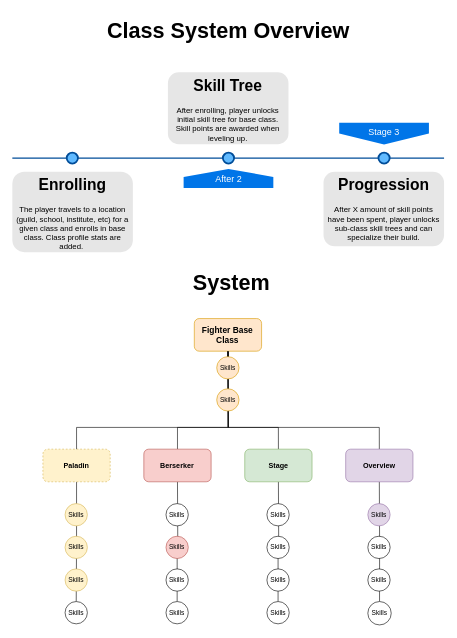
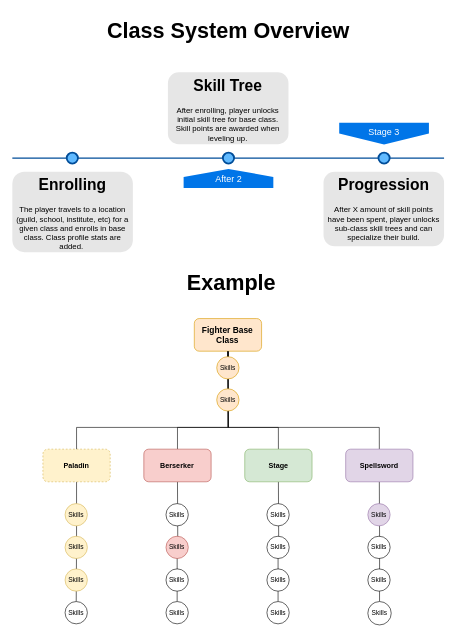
  <mxCell id="0" />
  <mxCell id="1" parent="0" />
  <mxCell id="2" style="edgeStyle=orthogonalEdgeStyle;shape=connector;rounded=0;orthogonalLoop=1;jettySize=auto;html=1;exitX=0.5;exitY=1;exitDx=0;exitDy=0;entryX=0.5;entryY=0;entryDx=0;entryDy=0;labelBackgroundColor=default;strokeColor=default;align=center;verticalAlign=middle;fontFamily=Helvetica;fontSize=11;fontColor=default;endArrow=none;endFill=0;" parent="1" source="26" target="31" edge="1"><mxGeometry relative="1" as="geometry" /></mxCell>
  <mxCell id="3" value="" style="edgeStyle=orthogonalEdgeStyle;shape=connector;rounded=0;orthogonalLoop=1;jettySize=auto;html=1;exitX=0.5;exitY=0;exitDx=0;exitDy=0;labelBackgroundColor=default;strokeColor=default;align=center;verticalAlign=middle;fontFamily=Helvetica;fontSize=11;fontColor=default;endArrow=none;endFill=0;" parent="1" source="24" target="45" edge="1"><mxGeometry relative="1" as="geometry"><mxPoint x="379.57" y="585.206" as="targetPoint" /><mxPoint x="632.038" y="748.567" as="sourcePoint" /><Array as="points"><mxPoint x="632.973" y="712.265" /><mxPoint x="380.505" y="712.265" /><mxPoint x="380.505" y="585.206" /></Array></mxGeometry></mxCell>
  <mxCell id="4" style="edgeStyle=orthogonalEdgeStyle;shape=connector;rounded=0;orthogonalLoop=1;jettySize=auto;html=1;exitX=0.5;exitY=1;exitDx=0;exitDy=0;entryX=0.5;entryY=0;entryDx=0;entryDy=0;labelBackgroundColor=default;strokeColor=default;align=center;verticalAlign=middle;fontFamily=Helvetica;fontSize=11;fontColor=default;endArrow=none;endFill=0;" parent="1" target="35" edge="1"><mxGeometry relative="1" as="geometry"><mxPoint x="295.414" y="803.021" as="sourcePoint" /></mxGeometry></mxCell>
  <mxCell id="5" style="edgeStyle=orthogonalEdgeStyle;shape=connector;rounded=0;orthogonalLoop=1;jettySize=auto;html=1;exitX=0.5;exitY=1;exitDx=0;exitDy=0;entryX=0.5;entryY=0;entryDx=0;entryDy=0;labelBackgroundColor=default;strokeColor=default;align=center;verticalAlign=middle;fontFamily=Helvetica;fontSize=11;fontColor=default;endArrow=none;endFill=0;" parent="1" target="43" edge="1"><mxGeometry relative="1" as="geometry"><mxPoint x="632.038" y="803.021" as="sourcePoint" /></mxGeometry></mxCell>
  <mxCell id="6" style="edgeStyle=orthogonalEdgeStyle;shape=connector;rounded=0;orthogonalLoop=1;jettySize=auto;html=1;exitX=0.5;exitY=1;exitDx=0;exitDy=0;entryX=0.5;entryY=0;entryDx=0;entryDy=0;labelBackgroundColor=default;strokeColor=default;align=center;verticalAlign=middle;fontFamily=Helvetica;fontSize=11;fontColor=default;endArrow=none;endFill=0;" parent="1" target="39" edge="1"><mxGeometry relative="1" as="geometry"><mxPoint x="463.726" y="803.021" as="sourcePoint" /></mxGeometry></mxCell>
  <mxCell id="7" value="" style="line;strokeWidth=2;html=1;fillColor=none;fontSize=28;fontColor=#004D99;strokeColor=#004D99;container=0;" parent="1" vertex="1"><mxGeometry x="20" y="258.622" width="720" height="9.076" as="geometry" /></mxCell>
  <mxCell id="8" value="&lt;span&gt;Stage 3&lt;/span&gt;" style="shape=offPageConnector;whiteSpace=wrap;html=1;fillColor=#0075E8;fontSize=15;fontColor=#FFFFFF;size=0.509;verticalAlign=top;strokeColor=none;container=0;" parent="1" vertex="1"><mxGeometry x="565.143" y="204.168" width="149.61" height="36.303" as="geometry" /></mxCell>
  <mxCell id="9" value="&lt;span&gt;After 2&lt;/span&gt;" style="shape=offPageConnector;whiteSpace=wrap;html=1;fillColor=#0075E8;fontSize=15;fontColor=#FFFFFF;size=0.418;flipV=1;verticalAlign=bottom;strokeColor=none;spacingBottom=4;container=0;" parent="1" vertex="1"><mxGeometry x="305.662" y="281.311" width="149.61" height="31.765" as="geometry" /></mxCell>
  <mxCell id="10" value="" style="ellipse;whiteSpace=wrap;html=1;fillColor=#61BAFF;fontSize=28;fontColor=#004D99;strokeWidth=3;strokeColor=#004D99;container=0;" parent="1" vertex="1"><mxGeometry x="110.701" y="254.084" width="18.701" height="18.151" as="geometry" /></mxCell>
  <mxCell id="11" value="" style="ellipse;whiteSpace=wrap;html=1;fillColor=#61BAFF;fontSize=28;fontColor=#004D99;strokeWidth=3;strokeColor=#004D99;container=0;" parent="1" vertex="1"><mxGeometry x="371.117" y="254.084" width="18.701" height="18.151" as="geometry" /></mxCell>
  <mxCell id="12" value="" style="ellipse;whiteSpace=wrap;html=1;fillColor=#61BAFF;fontSize=28;fontColor=#004D99;strokeWidth=3;strokeColor=#004D99;container=0;" parent="1" vertex="1"><mxGeometry x="630.597" y="254.084" width="18.701" height="18.151" as="geometry" /></mxCell>
  <mxCell id="13" value="&lt;h1&gt;Enrolling&lt;/h1&gt;&lt;p&gt;The player travels to a location (guild, school, institute, etc) for a given class and enrolls in base class. Class profile stats are added.&amp;nbsp;&lt;/p&gt;" style="text;html=1;spacing=5;spacingTop=-20;whiteSpace=wrap;overflow=hidden;strokeColor=none;strokeWidth=3;fillColor=#E6E6E6;fontSize=13;fontColor=#000000;align=center;rounded=1;container=0;" parent="1" vertex="1"><mxGeometry x="20" y="285.85" width="201.04" height="134.15" as="geometry" /></mxCell>
  <mxCell id="14" value="&lt;h1&gt;Skill Tree&lt;/h1&gt;&lt;p&gt;After enrolling, player unlocks initial skill tree for base class. Skill points are awarded when leveling up.&lt;/p&gt;" style="text;html=1;spacing=5;spacingTop=-20;whiteSpace=wrap;overflow=hidden;strokeColor=none;strokeWidth=3;fillColor=#E6E6E6;fontSize=13;fontColor=#000000;align=center;rounded=1;container=0;" parent="1" vertex="1"><mxGeometry x="279.48" y="120" width="201.04" height="120" as="geometry" /></mxCell>
  <mxCell id="15" value="&lt;h1&gt;Progression&lt;/h1&gt;&lt;div&gt;After X amount of skill points have been spent, player unlocks sub-class skill trees and can specialize their build.&lt;/div&gt;" style="text;html=1;spacing=5;spacingTop=-20;whiteSpace=wrap;overflow=hidden;strokeColor=none;strokeWidth=3;fillColor=#E6E6E6;fontSize=13;fontColor=#000000;align=center;rounded=1;container=0;" parent="1" vertex="1"><mxGeometry x="538.96" y="285.85" width="201.04" height="124.15" as="geometry" /></mxCell>
  <mxCell id="16" value="&lt;font style=&quot;font-size: 36px;&quot;&gt;&lt;b&gt;Class System Overview&lt;/b&gt;&lt;/font&gt;" style="text;html=1;align=center;verticalAlign=middle;resizable=0;points=[];autosize=1;strokeColor=none;fillColor=none;container=0;" parent="1" vertex="1"><mxGeometry x="165.001" y="20" width="430" height="60" as="geometry" /></mxCell>
- <mxCell id="17" value="&lt;font style=&quot;font-size: 36px;&quot;&gt;&lt;b&gt;System&lt;/b&gt;&lt;/font&gt;" style="text;html=1;align=center;verticalAlign=middle;resizable=0;points=[];autosize=1;strokeColor=none;fillColor=none;container=0;" parent="1" vertex="1"><mxGeometry x="300.089" y="439.996" width="170" height="60" as="geometry" /></mxCell>
+ <mxCell id="17" value="&lt;font style=&quot;font-size: 36px;&quot;&gt;&lt;b&gt;Example&lt;/b&gt;&lt;/font&gt;" style="text;html=1;align=center;verticalAlign=middle;resizable=0;points=[];autosize=1;strokeColor=none;fillColor=none;container=0;" parent="1" vertex="1"><mxGeometry x="300.089" y="439.996" width="170" height="60" as="geometry" /></mxCell>
  <mxCell id="18" value="&lt;font style=&quot;font-size: 14px;&quot;&gt;&lt;b style=&quot;font-size: 14px;&quot;&gt;Fighter Base Class&lt;/b&gt;&lt;/font&gt;" style="rounded=1;whiteSpace=wrap;html=1;fontSize=14;fillColor=#ffe6cc;strokeColor=#d79b00;container=0;" parent="1" vertex="1"><mxGeometry x="323.466" y="530.752" width="112.208" height="54.454" as="geometry" /></mxCell>
  <mxCell id="19" style="edgeStyle=orthogonalEdgeStyle;shape=connector;rounded=0;orthogonalLoop=1;jettySize=auto;html=1;exitX=0.5;exitY=0;exitDx=0;exitDy=0;entryX=0.5;entryY=1;entryDx=0;entryDy=0;labelBackgroundColor=default;strokeColor=default;align=center;verticalAlign=middle;fontFamily=Helvetica;fontSize=11;fontColor=default;endArrow=none;endFill=0;" parent="1" source="20" target="18" edge="1"><mxGeometry relative="1" as="geometry"><Array as="points"><mxPoint x="296.349" y="712.265" /><mxPoint x="379.57" y="712.265" /></Array></mxGeometry></mxCell>
  <mxCell id="20" value="&lt;b&gt;Berserker&lt;/b&gt;" style="rounded=1;whiteSpace=wrap;html=1;fillColor=#f8cecc;strokeColor=#b85450;container=0;" parent="1" vertex="1"><mxGeometry x="239.31" y="748.567" width="112.208" height="54.454" as="geometry" /></mxCell>
  <mxCell id="21" style="edgeStyle=orthogonalEdgeStyle;shape=connector;rounded=0;orthogonalLoop=1;jettySize=auto;html=1;exitX=0.5;exitY=0;exitDx=0;exitDy=0;entryX=0.5;entryY=1;entryDx=0;entryDy=0;labelBackgroundColor=default;strokeColor=default;align=center;verticalAlign=middle;fontFamily=Helvetica;fontSize=11;fontColor=default;endArrow=none;endFill=0;" parent="1" source="22" target="18" edge="1"><mxGeometry relative="1" as="geometry"><Array as="points"><mxPoint x="464.661" y="712.265" /><mxPoint x="379.57" y="712.265" /></Array></mxGeometry></mxCell>
  <mxCell id="22" value="&lt;b&gt;Stage&lt;/b&gt;" style="rounded=1;whiteSpace=wrap;html=1;fillColor=#d5e8d4;strokeColor=#82b366;container=0;" parent="1" vertex="1"><mxGeometry x="407.622" y="748.567" width="112.208" height="54.454" as="geometry" /></mxCell>
  <mxCell id="23" style="edgeStyle=orthogonalEdgeStyle;shape=connector;rounded=0;orthogonalLoop=1;jettySize=auto;html=1;exitX=0.5;exitY=0;exitDx=0;exitDy=0;labelBackgroundColor=default;strokeColor=default;align=center;verticalAlign=middle;fontFamily=Helvetica;fontSize=11;fontColor=default;endArrow=none;endFill=0;" parent="1" source="45" edge="1"><mxGeometry relative="1" as="geometry"><mxPoint x="379.57" y="585.206" as="targetPoint" /><Array as="points" /></mxGeometry></mxCell>
- <mxCell id="24" value="Overview" style="rounded=1;whiteSpace=wrap;html=1;fontStyle=1;fillColor=#e1d5e7;strokeColor=#9673a6;container=0;" parent="1" vertex="1"><mxGeometry x="575.934" y="748.567" width="112.208" height="54.454" as="geometry" /></mxCell>
+ <mxCell id="24" value="Spellsword" style="rounded=1;whiteSpace=wrap;html=1;fontStyle=1;fillColor=#e1d5e7;strokeColor=#9673a6;container=0;" parent="1" vertex="1"><mxGeometry x="575.934" y="748.567" width="112.208" height="54.454" as="geometry" /></mxCell>
  <mxCell id="25" style="edgeStyle=orthogonalEdgeStyle;shape=connector;rounded=0;orthogonalLoop=1;jettySize=auto;html=1;exitX=0.5;exitY=0;exitDx=0;exitDy=0;entryX=0.5;entryY=1;entryDx=0;entryDy=0;labelBackgroundColor=default;strokeColor=default;align=center;verticalAlign=middle;fontFamily=Helvetica;fontSize=11;fontColor=default;endArrow=none;endFill=0;" parent="1" source="45" target="18" edge="1"><mxGeometry relative="1" as="geometry" /></mxCell>
  <mxCell id="26" value="Paladin" style="rounded=1;whiteSpace=wrap;html=1;fontStyle=1;fillColor=#fff2cc;strokeColor=#d6b656;container=0;dashed=1;" parent="1" vertex="1"><mxGeometry x="70.999" y="748.567" width="112.208" height="54.454" as="geometry" /></mxCell>
  <mxCell id="27" value="" style="edgeStyle=orthogonalEdgeStyle;shape=connector;rounded=0;orthogonalLoop=1;jettySize=auto;html=1;exitX=0.5;exitY=0;exitDx=0;exitDy=0;entryX=0.5;entryY=1;entryDx=0;entryDy=0;labelBackgroundColor=default;strokeColor=default;align=center;verticalAlign=middle;fontFamily=Helvetica;fontSize=11;fontColor=default;endArrow=none;endFill=0;" parent="1" source="26" target="45" edge="1"><mxGeometry relative="1" as="geometry"><mxPoint x="128.038" y="848.399" as="sourcePoint" /><mxPoint x="379.57" y="585.206" as="targetPoint" /><Array as="points"><mxPoint x="128.038" y="712.265" /><mxPoint x="380.505" y="712.265" /></Array></mxGeometry></mxCell>
  <mxCell id="28" value="Skills" style="ellipse;whiteSpace=wrap;html=1;aspect=fixed;fontFamily=Helvetica;fontSize=11;fillColor=#ffe6cc;strokeColor=#d79b00;container=0;" parent="1" vertex="1"><mxGeometry x="360.869" y="647.828" width="37.21" height="37.21" as="geometry" /></mxCell>
  <mxCell id="29" value="Skills" style="ellipse;whiteSpace=wrap;html=1;aspect=fixed;fontFamily=Helvetica;fontSize=11;fillColor=#fff2cc;strokeColor=#d6b656;container=0;" parent="1" vertex="1"><mxGeometry x="107.934" y="839.323" width="37.21" height="37.21" as="geometry" /></mxCell>
  <mxCell id="30" value="Skills" style="ellipse;whiteSpace=wrap;html=1;aspect=fixed;fontFamily=Helvetica;fontSize=11;fillColor=#fff2cc;strokeColor=#d6b656;container=0;" parent="1" vertex="1"><mxGeometry x="107.934" y="893.777" width="37.21" height="37.21" as="geometry" /></mxCell>
  <mxCell id="31" value="Skills" style="ellipse;whiteSpace=wrap;html=1;aspect=fixed;fontFamily=Helvetica;fontSize=11;fontColor=default;container=0;" parent="1" vertex="1"><mxGeometry x="107.934" y="1002.685" width="37.21" height="37.21" as="geometry" /></mxCell>
  <mxCell id="32" value="Skills" style="ellipse;whiteSpace=wrap;html=1;aspect=fixed;fontFamily=Helvetica;fontSize=11;fillColor=#fff2cc;strokeColor=#d6b656;container=0;" parent="1" vertex="1"><mxGeometry x="107.934" y="948.231" width="37.21" height="37.21" as="geometry" /></mxCell>
  <mxCell id="33" value="Skills" style="ellipse;whiteSpace=wrap;html=1;aspect=fixed;fontFamily=Helvetica;fontSize=11;fontColor=default;container=0;" parent="1" vertex="1"><mxGeometry x="276.245" y="839.323" width="37.21" height="37.21" as="geometry" /></mxCell>
  <mxCell id="34" value="Skills" style="ellipse;whiteSpace=wrap;html=1;aspect=fixed;fontFamily=Helvetica;fontSize=11;fillColor=#f8cecc;strokeColor=#b85450;container=0;" parent="1" vertex="1"><mxGeometry x="276.245" y="893.777" width="37.21" height="37.21" as="geometry" /></mxCell>
  <mxCell id="35" value="Skills" style="ellipse;whiteSpace=wrap;html=1;aspect=fixed;fontFamily=Helvetica;fontSize=11;fontColor=default;container=0;" parent="1" vertex="1"><mxGeometry x="276.245" y="1002.685" width="37.21" height="37.21" as="geometry" /></mxCell>
  <mxCell id="36" value="Skills" style="ellipse;whiteSpace=wrap;html=1;aspect=fixed;fontFamily=Helvetica;fontSize=11;fontColor=default;container=0;" parent="1" vertex="1"><mxGeometry x="276.245" y="948.231" width="37.21" height="37.21" as="geometry" /></mxCell>
  <mxCell id="37" value="Skills" style="ellipse;whiteSpace=wrap;html=1;aspect=fixed;fontFamily=Helvetica;fontSize=11;fontColor=default;container=0;" parent="1" vertex="1"><mxGeometry x="444.557" y="839.323" width="37.21" height="37.21" as="geometry" /></mxCell>
  <mxCell id="38" value="Skills" style="ellipse;whiteSpace=wrap;html=1;aspect=fixed;fontFamily=Helvetica;fontSize=11;fontColor=default;container=0;" parent="1" vertex="1"><mxGeometry x="444.557" y="893.777" width="37.21" height="37.21" as="geometry" /></mxCell>
  <mxCell id="39" value="Skills" style="ellipse;whiteSpace=wrap;html=1;aspect=fixed;fontFamily=Helvetica;fontSize=11;fontColor=default;container=0;" parent="1" vertex="1"><mxGeometry x="444.557" y="1002.685" width="37.21" height="37.21" as="geometry" /></mxCell>
  <mxCell id="40" value="Skills" style="ellipse;whiteSpace=wrap;html=1;aspect=fixed;fontFamily=Helvetica;fontSize=11;fontColor=default;container=0;" parent="1" vertex="1"><mxGeometry x="444.557" y="948.231" width="37.21" height="37.21" as="geometry" /></mxCell>
  <mxCell id="41" value="Skills" style="ellipse;whiteSpace=wrap;html=1;aspect=fixed;fontFamily=Helvetica;fontSize=11;fillColor=#e1d5e7;strokeColor=#9673a6;container=0;" parent="1" vertex="1"><mxGeometry x="612.869" y="839.323" width="37.21" height="37.21" as="geometry" /></mxCell>
  <mxCell id="42" value="Skills" style="ellipse;whiteSpace=wrap;html=1;aspect=fixed;fontFamily=Helvetica;fontSize=11;fontColor=default;container=0;" parent="1" vertex="1"><mxGeometry x="612.869" y="893.777" width="37.21" height="37.21" as="geometry" /></mxCell>
  <mxCell id="43" value="Skills" style="ellipse;whiteSpace=wrap;html=1;aspect=fixed;fontFamily=Helvetica;fontSize=11;fontColor=default;container=0;" parent="1" vertex="1"><mxGeometry x="612.869" y="1002.685" width="39.025" height="39.025" as="geometry" /></mxCell>
  <mxCell id="44" value="Skills" style="ellipse;whiteSpace=wrap;html=1;aspect=fixed;fontFamily=Helvetica;fontSize=11;fontColor=default;container=0;" parent="1" vertex="1"><mxGeometry x="612.869" y="948.231" width="37.21" height="37.21" as="geometry" /></mxCell>
  <mxCell id="45" value="Skills" style="ellipse;whiteSpace=wrap;html=1;aspect=fixed;fontFamily=Helvetica;fontSize=11;fillColor=#ffe6cc;strokeColor=#d79b00;container=0;" parent="1" vertex="1"><mxGeometry x="360.869" y="594.281" width="37.21" height="37.21" as="geometry" /></mxCell>
